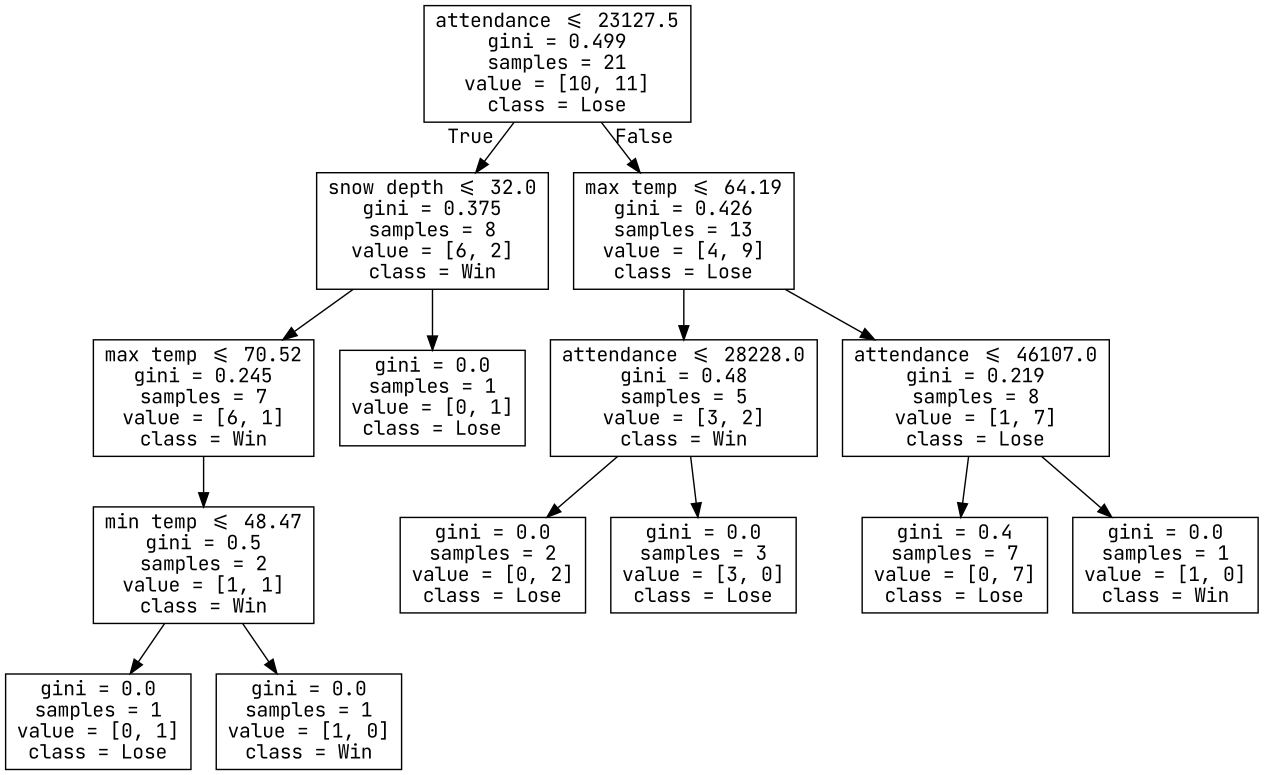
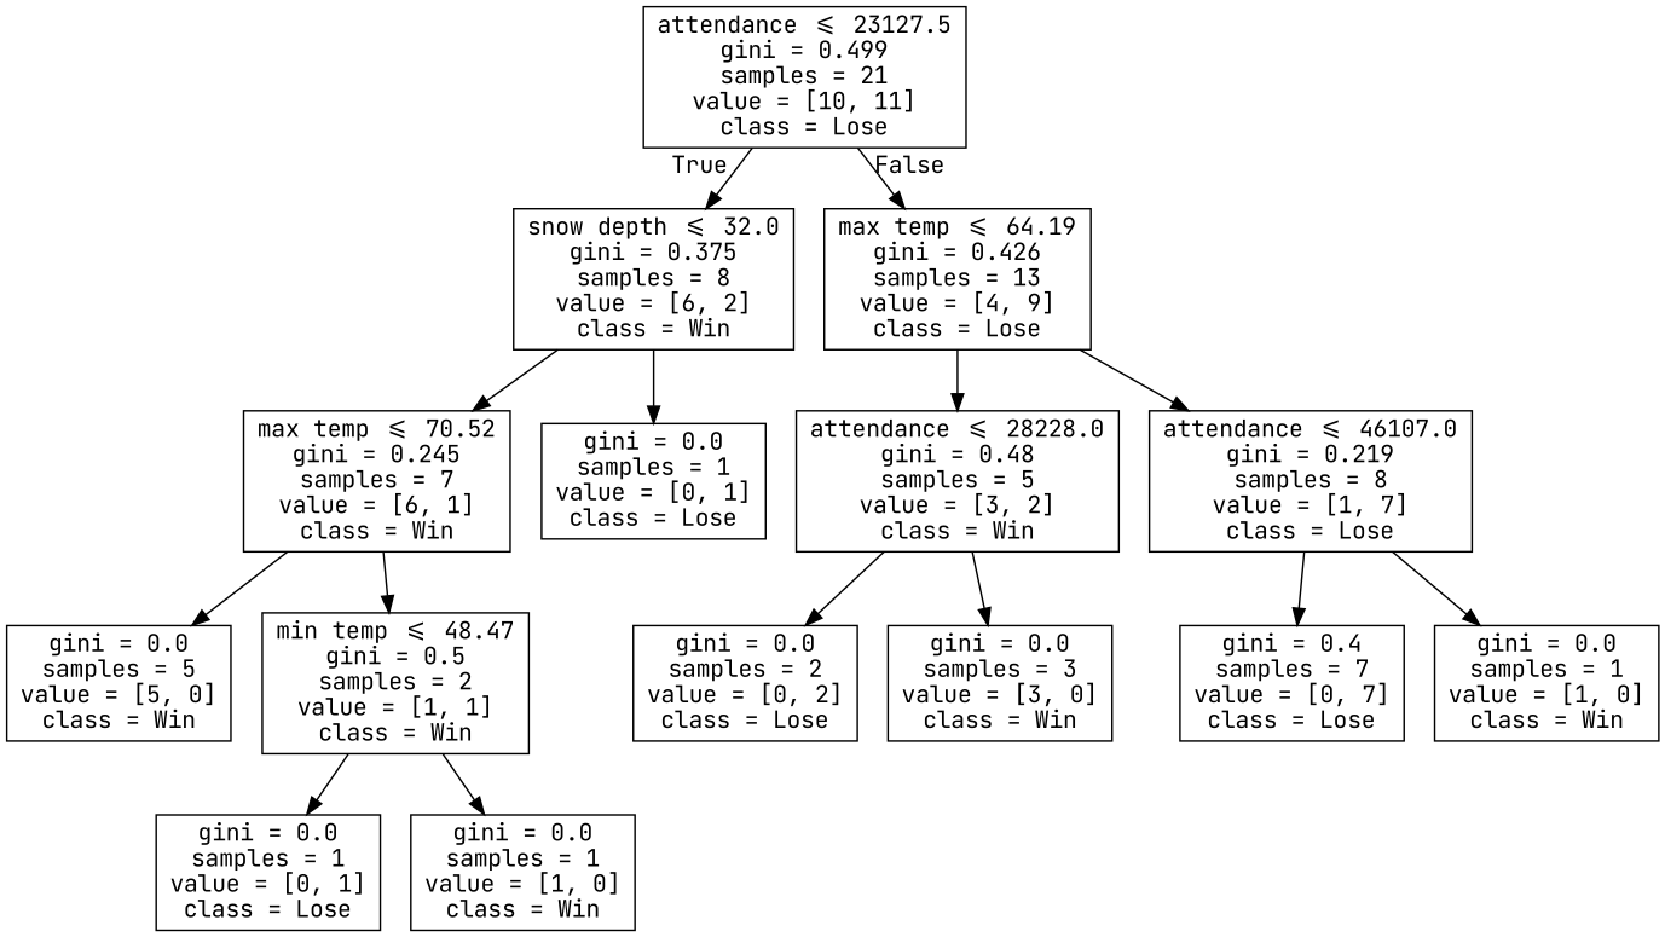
  digraph {
    fontname="JetBrains Mono"
    node [fontname="JetBrains Mono" shape=box]
    edge [fontname="JetBrains Mono"]
    n1 [label="attendance <= 23127.5\ngini = 0.499\nsamples = 21\nvalue = [10, 11]\nclass = Lose"]
    n2 [label="snow depth <= 32.0\ngini = 0.375\nsamples = 8\nvalue = [6, 2]\nclass = Win"]
    n3 [label="max temp <= 64.19\ngini = 0.426\nsamples = 13\nvalue = [4, 9]\nclass = Lose"]
    n4 [label="max temp <= 70.52\ngini = 0.245\nsamples = 7\nvalue = [6, 1]\nclass = Win"]
    n5 [label="gini = 0.0\nsamples = 1\nvalue = [0, 1]\nclass = Lose"]
    n6 [label="attendance <= 28228.0\ngini = 0.48\nsamples = 5\nvalue = [3, 2]\nclass = Win"]
    n7 [label="attendance <= 46107.0\ngini = 0.219\nsamples = 8\nvalue = [1, 7]\nclass = Lose"]
+   n8 [label="gini = 0.0\nsamples = 5\nvalue = [5, 0]\nclass = Win"]
    n9 [label="min temp <= 48.47\ngini = 0.5\nsamples = 2\nvalue = [1, 1]\nclass = Win"]
    n10 [label="gini = 0.0\nsamples = 1\nvalue = [0, 1]\nclass = Lose"]
    n11 [label="gini = 0.0\nsamples = 1\nvalue = [1, 0]\nclass = Win"]
    n12 [label="gini = 0.0\nsamples = 2\nvalue = [0, 2]\nclass = Lose"]
-   n13 [label="gini = 0.0\nsamples = 3\nvalue = [3, 0]\nclass = Lose"]
+   n13 [label="gini = 0.0\nsamples = 3\nvalue = [3, 0]\nclass = Win"]
    n14 [label="gini = 0.4\nsamples = 7\nvalue = [0, 7]\nclass = Lose"]
    n15 [label="gini = 0.0\nsamples = 1\nvalue = [1, 0]\nclass = Win"]
    n1 -> n2 [headlabel=True labelangle=45 labeldistance=2.5]
    n1 -> n3 [headlabel=False labelangle=-45 labeldistance=2.5]
    n2 -> n4
    n2 -> n5
    n3 -> n6
    n3 -> n7
+   n4 -> n8
    n4 -> n9
    n6 -> n12
    n6 -> n13
    n7 -> n14
    n7 -> n15
    n9 -> n10
    n9 -> n11
  }
